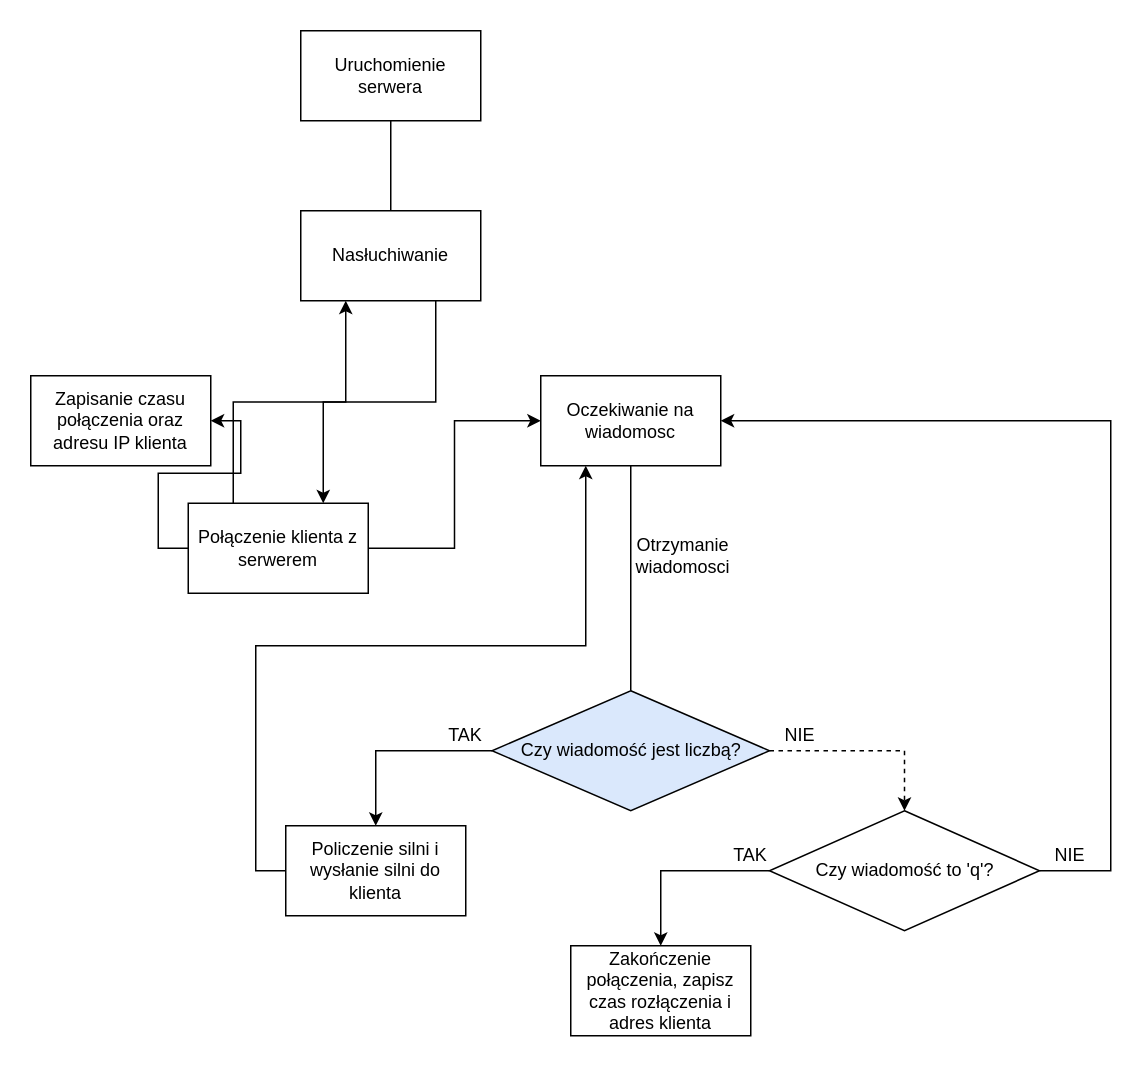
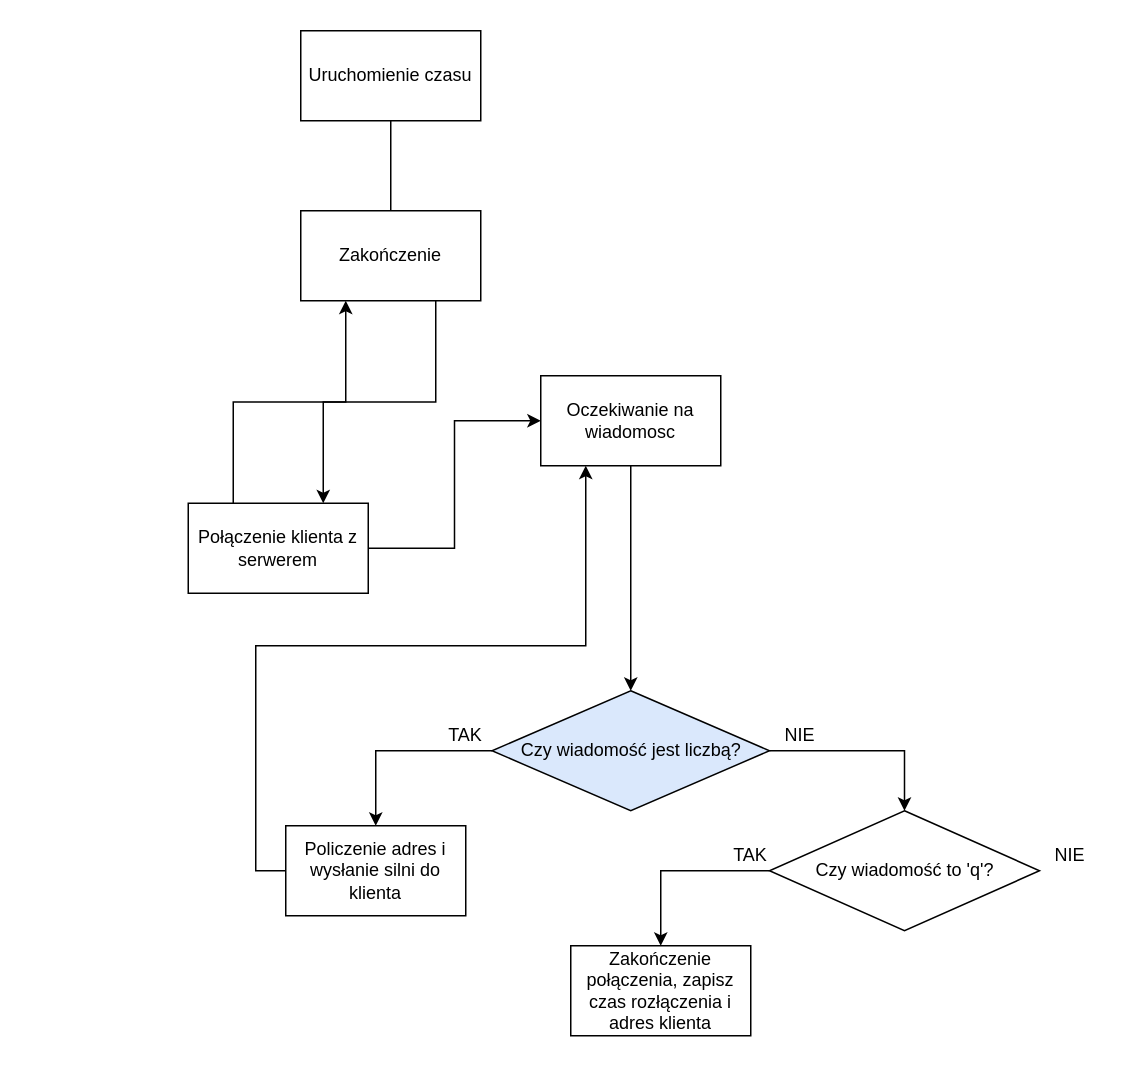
  <mxCell id="0" />
  <mxCell id="1" parent="0" />
  <mxCell id="2" style="edgeStyle=orthogonalEdgeStyle;rounded=0;orthogonalLoop=1;jettySize=auto;html=1;exitX=0.5;exitY=1;exitDx=0;exitDy=0;endArrow=none;" edge="1" parent="1" source="3" target="9"><mxGeometry relative="1" as="geometry" /></mxCell>
- <mxCell id="3" value="Uruchomienie serwera" style="rounded=0;whiteSpace=wrap;html=1;" vertex="1" parent="1"><mxGeometry x="200" y="20" width="120" height="60" as="geometry" /></mxCell>
- <mxCell id="4" style="edgeStyle=orthogonalEdgeStyle;rounded=0;orthogonalLoop=1;jettySize=auto;html=1;exitX=0;exitY=0.5;exitDx=0;exitDy=0;entryX=1;entryY=0.5;entryDx=0;entryDy=0;" edge="1" parent="1" source="7" target="10"><mxGeometry relative="1" as="geometry" /></mxCell>
+ <mxCell id="3" value="Uruchomienie czasu" style="rounded=0;whiteSpace=wrap;html=1;" vertex="1" parent="1"><mxGeometry x="200" y="20" width="120" height="60" as="geometry" /></mxCell>
  <mxCell id="5" style="edgeStyle=orthogonalEdgeStyle;rounded=0;orthogonalLoop=1;jettySize=auto;html=1;exitX=0.25;exitY=0;exitDx=0;exitDy=0;entryX=0.25;entryY=1;entryDx=0;entryDy=0;" edge="1" parent="1" source="7" target="9"><mxGeometry relative="1" as="geometry" /></mxCell>
  <mxCell id="6" style="edgeStyle=orthogonalEdgeStyle;rounded=0;orthogonalLoop=1;jettySize=auto;html=1;exitX=1;exitY=0.5;exitDx=0;exitDy=0;entryX=0;entryY=0.5;entryDx=0;entryDy=0;" edge="1" parent="1" source="7" target="12"><mxGeometry relative="1" as="geometry" /></mxCell>
  <mxCell id="7" value="Połączenie klienta z serwerem" style="rounded=0;whiteSpace=wrap;html=1;" vertex="1" parent="1"><mxGeometry x="125" y="335" width="120" height="60" as="geometry" /></mxCell>
  <mxCell id="8" style="edgeStyle=orthogonalEdgeStyle;rounded=0;orthogonalLoop=1;jettySize=auto;html=1;exitX=0.75;exitY=1;exitDx=0;exitDy=0;entryX=0.75;entryY=0;entryDx=0;entryDy=0;" edge="1" parent="1" source="9" target="7"><mxGeometry relative="1" as="geometry" /></mxCell>
- <mxCell id="9" value="Nasłuchiwanie" style="rounded=0;whiteSpace=wrap;html=1;" vertex="1" parent="1"><mxGeometry x="200" y="140" width="120" height="60" as="geometry" /></mxCell>
- <mxCell id="10" value="Zapisanie czasu połączenia oraz adresu IP klienta" style="rounded=0;whiteSpace=wrap;html=1;" vertex="1" parent="1"><mxGeometry x="20" y="250" width="120" height="60" as="geometry" /></mxCell>
- <mxCell id="11" style="edgeStyle=orthogonalEdgeStyle;rounded=0;orthogonalLoop=1;jettySize=auto;html=1;exitX=0.5;exitY=1;exitDx=0;exitDy=0;entryX=0.5;entryY=0;entryDx=0;entryDy=0;endArrow=none;" edge="1" parent="1" source="12" target="16"><mxGeometry relative="1" as="geometry" /></mxCell>
+ <mxCell id="9" value="Zakończenie" style="rounded=0;whiteSpace=wrap;html=1;" vertex="1" parent="1"><mxGeometry x="200" y="140" width="120" height="60" as="geometry" /></mxCell>
+ <mxCell id="11" style="edgeStyle=orthogonalEdgeStyle;rounded=0;orthogonalLoop=1;jettySize=auto;html=1;exitX=0.5;exitY=1;exitDx=0;exitDy=0;entryX=0.5;entryY=0;entryDx=0;entryDy=0;" edge="1" parent="1" source="12" target="16"><mxGeometry relative="1" as="geometry" /></mxCell>
  <mxCell id="12" value="Oczekiwanie na wiadomosc" style="rounded=0;whiteSpace=wrap;html=1;" vertex="1" parent="1"><mxGeometry x="360" y="250" width="120" height="60" as="geometry" /></mxCell>
- <mxCell id="13" value="Otrzymanie wiadomosci" style="text;html=1;strokeColor=none;fillColor=none;align=center;verticalAlign=middle;whiteSpace=wrap;rounded=0;" vertex="1" parent="1"><mxGeometry x="420" y="350" width="70" height="40" as="geometry" /></mxCell>
- <mxCell id="14" style="edgeStyle=orthogonalEdgeStyle;rounded=0;orthogonalLoop=1;jettySize=auto;html=1;exitX=1;exitY=0.5;exitDx=0;exitDy=0;entryX=0.5;entryY=0;entryDx=0;entryDy=0;dashed=1;" edge="1" parent="1" source="16" target="19"><mxGeometry relative="1" as="geometry" /></mxCell>
+ <mxCell id="14" style="edgeStyle=orthogonalEdgeStyle;rounded=0;orthogonalLoop=1;jettySize=auto;html=1;exitX=1;exitY=0.5;exitDx=0;exitDy=0;entryX=0.5;entryY=0;entryDx=0;entryDy=0;" edge="1" parent="1" source="16" target="19"><mxGeometry relative="1" as="geometry" /></mxCell>
  <mxCell id="15" style="edgeStyle=orthogonalEdgeStyle;rounded=0;orthogonalLoop=1;jettySize=auto;html=1;exitX=0;exitY=0.5;exitDx=0;exitDy=0;entryX=0.5;entryY=0;entryDx=0;entryDy=0;" edge="1" parent="1" source="16" target="25"><mxGeometry relative="1" as="geometry" /></mxCell>
  <mxCell id="16" value="Czy wiadomość jest liczbą?" style="rhombus;whiteSpace=wrap;html=1;fillColor=#dae8fc;" vertex="1" parent="1"><mxGeometry x="327.5" y="460" width="185" height="80" as="geometry" /></mxCell>
  <mxCell id="17" style="edgeStyle=orthogonalEdgeStyle;rounded=0;orthogonalLoop=1;jettySize=auto;html=1;exitX=0;exitY=0.5;exitDx=0;exitDy=0;entryX=0.5;entryY=0;entryDx=0;entryDy=0;" edge="1" parent="1" source="19" target="21"><mxGeometry relative="1" as="geometry" /></mxCell>
- <mxCell id="18" style="edgeStyle=orthogonalEdgeStyle;rounded=0;orthogonalLoop=1;jettySize=auto;html=1;exitX=1;exitY=0.5;exitDx=0;exitDy=0;entryX=1;entryY=0.5;entryDx=0;entryDy=0;" edge="1" parent="1" source="19" target="12"><mxGeometry relative="1" as="geometry"><Array as="points"><mxPoint x="740" y="580" /><mxPoint x="740" y="280" /></Array></mxGeometry></mxCell>
  <mxCell id="19" value="Czy wiadomość to 'q'?" style="rhombus;whiteSpace=wrap;html=1;" vertex="1" parent="1"><mxGeometry x="512.5" y="540" width="180" height="80" as="geometry" /></mxCell>
  <mxCell id="20" value="NIE" style="text;html=1;strokeColor=none;fillColor=none;align=center;verticalAlign=middle;whiteSpace=wrap;rounded=0;" vertex="1" parent="1"><mxGeometry x="512.5" y="480" width="40" height="20" as="geometry" /></mxCell>
  <mxCell id="21" value="Zakończenie połączenia, zapisz czas rozłączenia i adres klienta" style="rounded=0;whiteSpace=wrap;html=1;" vertex="1" parent="1"><mxGeometry x="380" y="630" width="120" height="60" as="geometry" /></mxCell>
  <mxCell id="22" value="TAK" style="text;html=1;strokeColor=none;fillColor=none;align=center;verticalAlign=middle;whiteSpace=wrap;rounded=0;" vertex="1" parent="1"><mxGeometry x="480" y="560" width="40" height="20" as="geometry" /></mxCell>
  <mxCell id="23" value="NIE" style="text;html=1;strokeColor=none;fillColor=none;align=center;verticalAlign=middle;whiteSpace=wrap;rounded=0;" vertex="1" parent="1"><mxGeometry x="692.5" y="560" width="40" height="20" as="geometry" /></mxCell>
  <mxCell id="24" style="edgeStyle=orthogonalEdgeStyle;rounded=0;orthogonalLoop=1;jettySize=auto;html=1;exitX=0;exitY=0.5;exitDx=0;exitDy=0;entryX=0.25;entryY=1;entryDx=0;entryDy=0;" edge="1" parent="1" source="25" target="12"><mxGeometry relative="1" as="geometry" /></mxCell>
- <mxCell id="25" value="Policzenie silni i wysłanie silni do klienta" style="rounded=0;whiteSpace=wrap;html=1;" vertex="1" parent="1"><mxGeometry x="190" y="550" width="120" height="60" as="geometry" /></mxCell>
+ <mxCell id="25" value="Policzenie adres i wysłanie silni do klienta" style="rounded=0;whiteSpace=wrap;html=1;" vertex="1" parent="1"><mxGeometry x="190" y="550" width="120" height="60" as="geometry" /></mxCell>
  <mxCell id="26" value="TAK" style="text;html=1;strokeColor=none;fillColor=none;align=center;verticalAlign=middle;whiteSpace=wrap;rounded=0;" vertex="1" parent="1"><mxGeometry x="290" y="480" width="40" height="20" as="geometry" /></mxCell>
